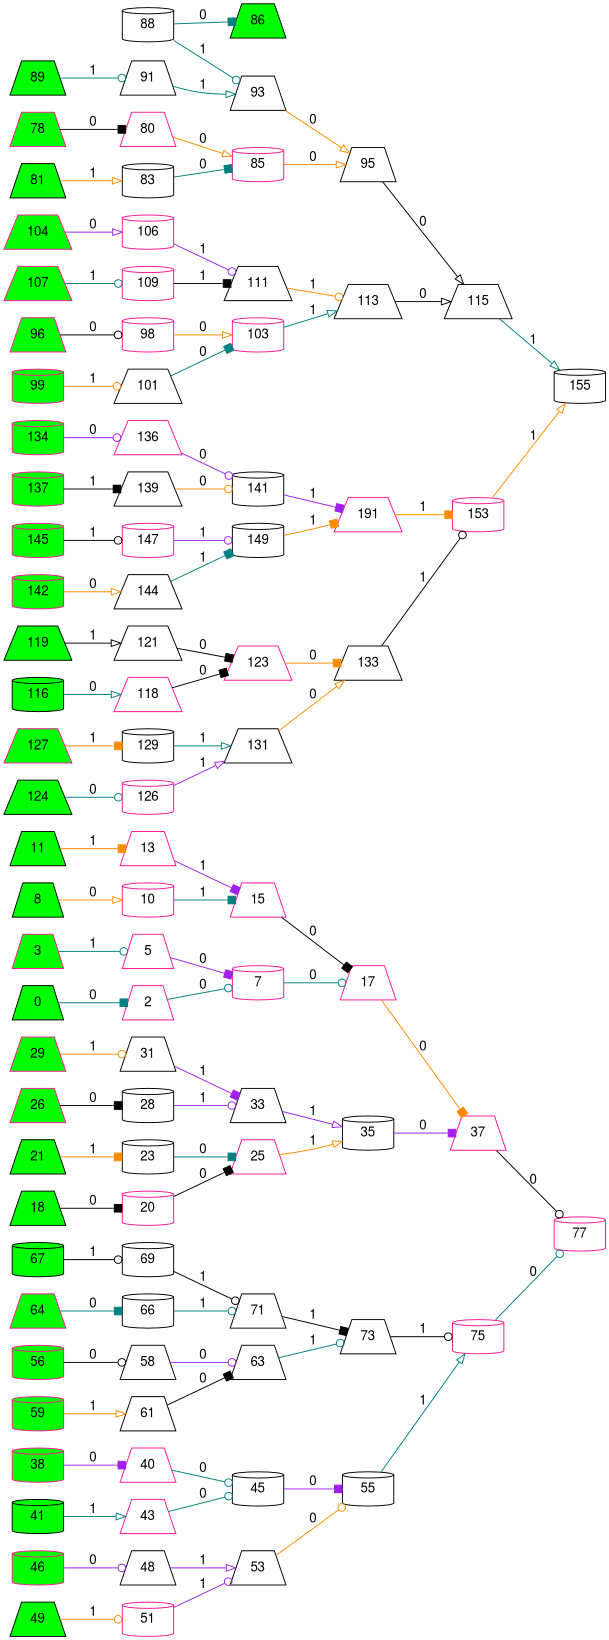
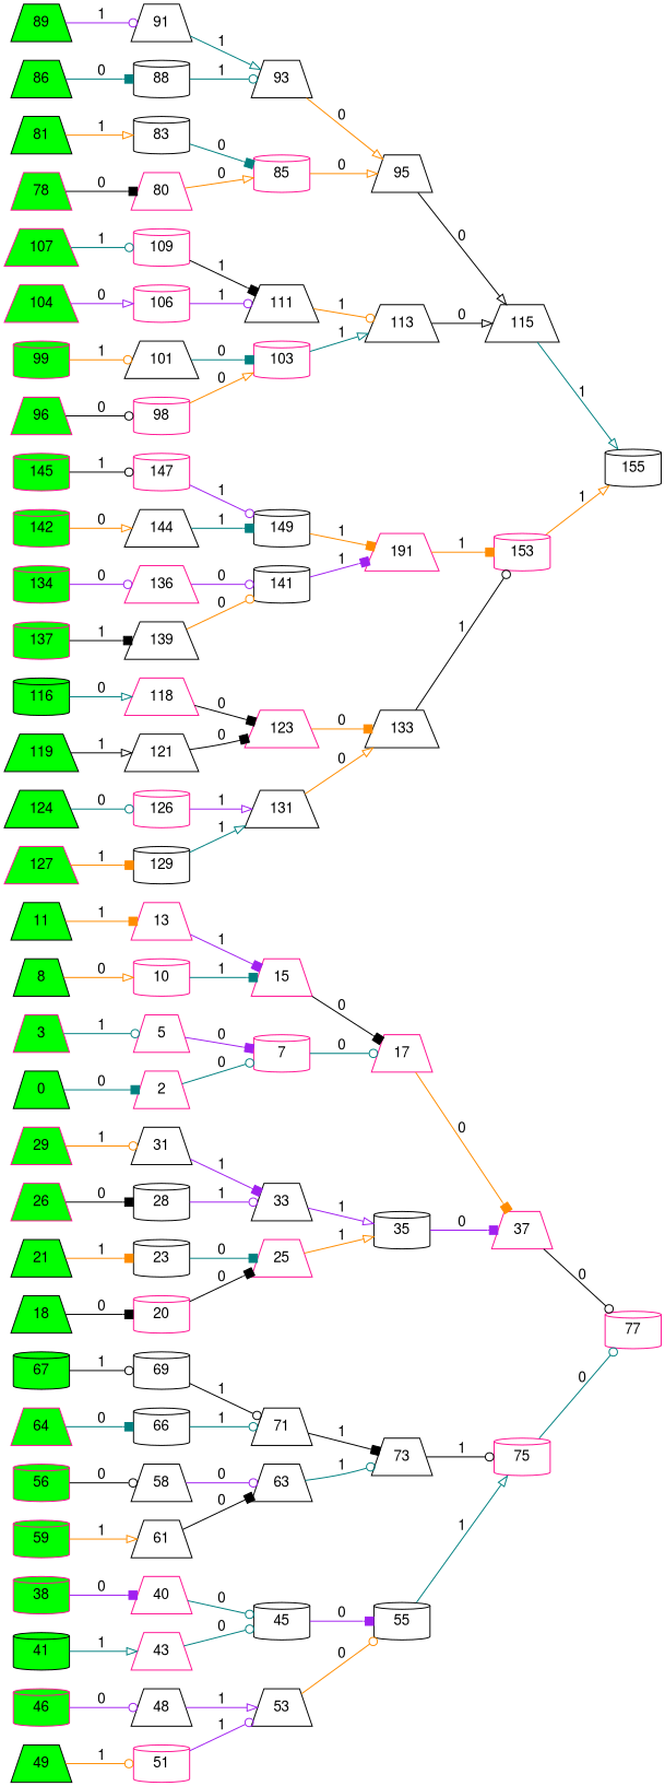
  digraph {
    fontname="Helvetica,Arial,sans-serif"
    rankdir=LR
    node [color=black fillcolor=white fontname="Helvetica,Arial,sans-serif" shape=trapezium style=filled]
    edge [arrowhead=odot color=teal fontname="Helvetica,Arial,sans-serif"]
    67 [fillcolor=green shape=cylinder]
    69 [shape=cylinder]
    71
    64 [color=deeppink fillcolor=green]
    66 [shape=cylinder]
    59 [color=deeppink fillcolor=green shape=cylinder]
    61
    63
    56 [color=deeppink fillcolor=green shape=cylinder]
    58
    49 [fillcolor=green]
    51 [color=deeppink shape=cylinder]
    53
    46 [color=deeppink fillcolor=green shape=cylinder]
    48
    41 [fillcolor=green shape=cylinder]
    43 [color=deeppink]
    45 [shape=cylinder]
    38 [color=deeppink fillcolor=green shape=cylinder]
    40 [color=deeppink]
    29 [color=deeppink fillcolor=green]
    31
    33
    26 [color=deeppink fillcolor=green]
    28 [shape=cylinder]
    21 [fillcolor=green]
    23 [shape=cylinder]
    25 [color=deeppink]
    18 [fillcolor=green]
    20 [color=deeppink shape=cylinder]
    11 [fillcolor=green]
    13 [color=deeppink]
    15 [color=deeppink]
    8 [fillcolor=green]
    10 [color=deeppink shape=cylinder]
    3 [color=deeppink fillcolor=green]
    5 [color=deeppink]
    7 [color=deeppink shape=cylinder]
    0 [fillcolor=green]
    2 [color=deeppink]
    145 [color=deeppink fillcolor=green shape=cylinder]
    147 [color=deeppink shape=cylinder]
    149 [shape=cylinder]
    142 [color=deeppink fillcolor=green shape=cylinder]
    144
    137 [color=deeppink fillcolor=green shape=cylinder]
    139
    141 [shape=cylinder]
    134 [color=deeppink fillcolor=green shape=cylinder]
    136 [color=deeppink]
    127 [color=deeppink fillcolor=green]
    129 [shape=cylinder]
    131
    124 [fillcolor=green]
    126 [color=deeppink shape=cylinder]
    119 [fillcolor=green]
    121
    123 [color=deeppink]
    116 [fillcolor=green shape=cylinder]
    118 [color=deeppink]
    107 [color=deeppink fillcolor=green]
    109 [color=deeppink shape=cylinder]
    111
    104 [color=deeppink fillcolor=green]
    106 [color=deeppink shape=cylinder]
    99 [color=deeppink fillcolor=green shape=cylinder]
    101
    103 [color=deeppink shape=cylinder]
    96 [color=deeppink fillcolor=green]
    98 [color=deeppink shape=cylinder]
    89 [fillcolor=green]
    91
    93
    86 [fillcolor=green]
    88 [shape=cylinder]
    81 [fillcolor=green]
    83 [shape=cylinder]
    85 [color=deeppink shape=cylinder]
    78 [color=deeppink fillcolor=green]
    80 [color=deeppink]
    77 [color=deeppink shape=cylinder]
    155 [shape=cylinder]
    55 [shape=cylinder]
    75 [color=deeppink shape=cylinder]
    95
    115
    73
    113
    17 [color=deeppink]
    n90 [color=deeppink label=191]
    35 [shape=cylinder]
    37 [color=deeppink]
    133
    153 [color=deeppink shape=cylinder]
    67 -> 69 [color=black label=1]
    69 -> 71 [color=black label=1]
    71 -> 73 [arrowhead=box color=black label=1]
    64 -> 66 [arrowhead=box label=0]
    66 -> 71 [label=1]
    59 -> 61 [arrowhead=onormal color=darkorange label=1]
    61 -> 63 [arrowhead=box color=black label=0]
    63 -> 73 [label=1]
    56 -> 58 [color=black label=0]
    58 -> 63 [color=purple label=0]
    49 -> 51 [color=darkorange label=1]
    51 -> 53 [color=purple label=1]
    53 -> 55 [color=darkorange label=0]
    46 -> 48 [color=purple label=0]
    48 -> 53 [arrowhead=onormal color=purple label=1]
    41 -> 43 [arrowhead=onormal label=1]
    43 -> 45 [label=0]
    45 -> 55 [arrowhead=box color=purple label=0]
    38 -> 40 [arrowhead=box color=purple label=0]
    40 -> 45 [label=0]
    29 -> 31 [color=darkorange label=1]
    31 -> 33 [arrowhead=box color=purple label=1]
    33 -> 35 [arrowhead=onormal color=purple label=1]
    26 -> 28 [arrowhead=box color=black label=0]
    28 -> 33 [color=purple label=1]
    21 -> 23 [arrowhead=box color=darkorange label=1]
    23 -> 25 [arrowhead=box label=0]
    25 -> 35 [arrowhead=onormal color=darkorange label=1]
    18 -> 20 [arrowhead=box color=black label=0]
    20 -> 25 [arrowhead=box color=black label=0]
    11 -> 13 [arrowhead=box color=darkorange label=1]
    13 -> 15 [arrowhead=box color=purple label=1]
    15 -> 17 [arrowhead=box color=black label=0]
    8 -> 10 [arrowhead=onormal color=darkorange label=0]
    10 -> 15 [arrowhead=box label=1]
    3 -> 5 [label=1]
    5 -> 7 [arrowhead=box color=purple label=0]
    7 -> 17 [label=0]
    0 -> 2 [arrowhead=box label=0]
    2 -> 7 [label=0]
    145 -> 147 [color=black label=1]
    147 -> 149 [color=purple label=1]
    149 -> n90 [arrowhead=box color=darkorange label=1]
    142 -> 144 [arrowhead=onormal color=darkorange label=0]
    144 -> 149 [arrowhead=box label=1]
    137 -> 139 [arrowhead=box color=black label=1]
    139 -> 141 [color=darkorange label=0]
    141 -> n90 [arrowhead=box color=purple label=1]
    134 -> 136 [color=purple label=0]
    136 -> 141 [color=purple label=0]
    127 -> 129 [arrowhead=box color=darkorange label=1]
    129 -> 131 [arrowhead=onormal label=1]
    131 -> 133 [arrowhead=onormal color=darkorange label=0]
    124 -> 126 [label=0]
    126 -> 131 [arrowhead=onormal color=purple label=1]
    119 -> 121 [arrowhead=onormal color=black label=1]
    121 -> 123 [arrowhead=box color=black label=0]
    123 -> 133 [arrowhead=box color=darkorange label=0]
    116 -> 118 [arrowhead=onormal label=0]
    118 -> 123 [arrowhead=box color=black label=0]
    107 -> 109 [label=1]
    109 -> 111 [arrowhead=box color=black label=1]
    111 -> 113 [color=darkorange label=1]
    104 -> 106 [arrowhead=onormal color=purple label=0]
    106 -> 111 [color=purple label=1]
    99 -> 101 [color=darkorange label=1]
    101 -> 103 [arrowhead=box label=0]
    103 -> 113 [arrowhead=onormal label=1]
    96 -> 98 [color=black label=0]
    98 -> 103 [arrowhead=onormal color=darkorange label=0]
-   89 -> 91 [label=1]
+   89 -> 91 [color=purple label=1]
    91 -> 93 [arrowhead=onormal label=1]
    93 -> 95 [arrowhead=onormal color=darkorange label=0]
-   88 -> 86 [arrowhead=box label=0]
+   86 -> 88 [arrowhead=box label=0]
    88 -> 93 [label=1]
    81 -> 83 [arrowhead=onormal color=darkorange label=1]
    83 -> 85 [arrowhead=box label=0]
    85 -> 95 [arrowhead=onormal color=darkorange label=0]
    78 -> 80 [arrowhead=box color=black label=0]
    80 -> 85 [arrowhead=onormal color=darkorange label=0]
    55 -> 75 [arrowhead=onormal label=1]
    75 -> 77 [label=0]
    95 -> 115 [arrowhead=onormal color=black label=0]
    115 -> 155 [arrowhead=onormal label=1]
    73 -> 75 [color=black label=1]
    113 -> 115 [arrowhead=onormal color=black label=0]
    17 -> 37 [arrowhead=box color=darkorange label=0]
    n90 -> 153 [arrowhead=box color=darkorange label=1]
    35 -> 37 [arrowhead=box color=purple label=0]
    37 -> 77 [color=black label=0]
    133 -> 153 [color=black label=1]
    153 -> 155 [arrowhead=onormal color=darkorange label=1]
  }
